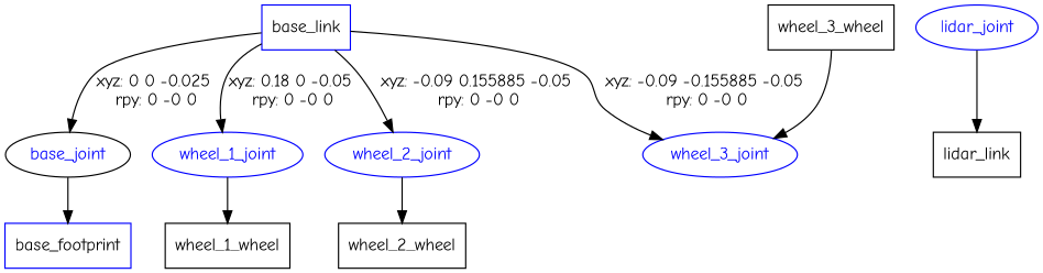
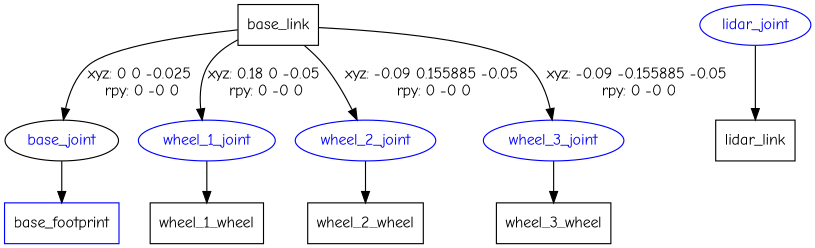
  digraph {
    fontname="Comic Neue"
    node [fontname="Comic Neue" shape=box]
    edge [fontname="Comic Neue"]
-   n1 [label=base_link color=blue]
+   n1 [label=base_link]
    base_joint [color=black fontcolor=blue shape=ellipse]
    wheel_1_joint [color=blue fontcolor=blue shape=ellipse]
    wheel_2_joint [color=blue fontcolor=blue shape=ellipse]
    wheel_3_joint [color=blue fontcolor=blue shape=ellipse]
    n6 [color=blue label=base_footprint]
    lidar_joint [color=blue fontcolor=blue shape=ellipse]
    n8 [label=lidar_link]
    n9 [label=wheel_1_wheel]
    n10 [label=wheel_2_wheel]
    n11 [label=wheel_3_wheel]
    n1 -> base_joint [label="xyz: 0 0 -0.025 \nrpy: 0 -0 0"]
    n1 -> wheel_1_joint [label="xyz: 0.18 0 -0.05 \nrpy: 0 -0 0"]
    n1 -> wheel_2_joint [label="xyz: -0.09 0.155885 -0.05 \nrpy: 0 -0 0"]
    n1 -> wheel_3_joint [label="xyz: -0.09 -0.155885 -0.05 \nrpy: 0 -0 0"]
    base_joint -> n6
    wheel_1_joint -> n9
    wheel_2_joint -> n10
-   n11 -> wheel_3_joint
+   wheel_3_joint -> n11
    lidar_joint -> n8
  }
